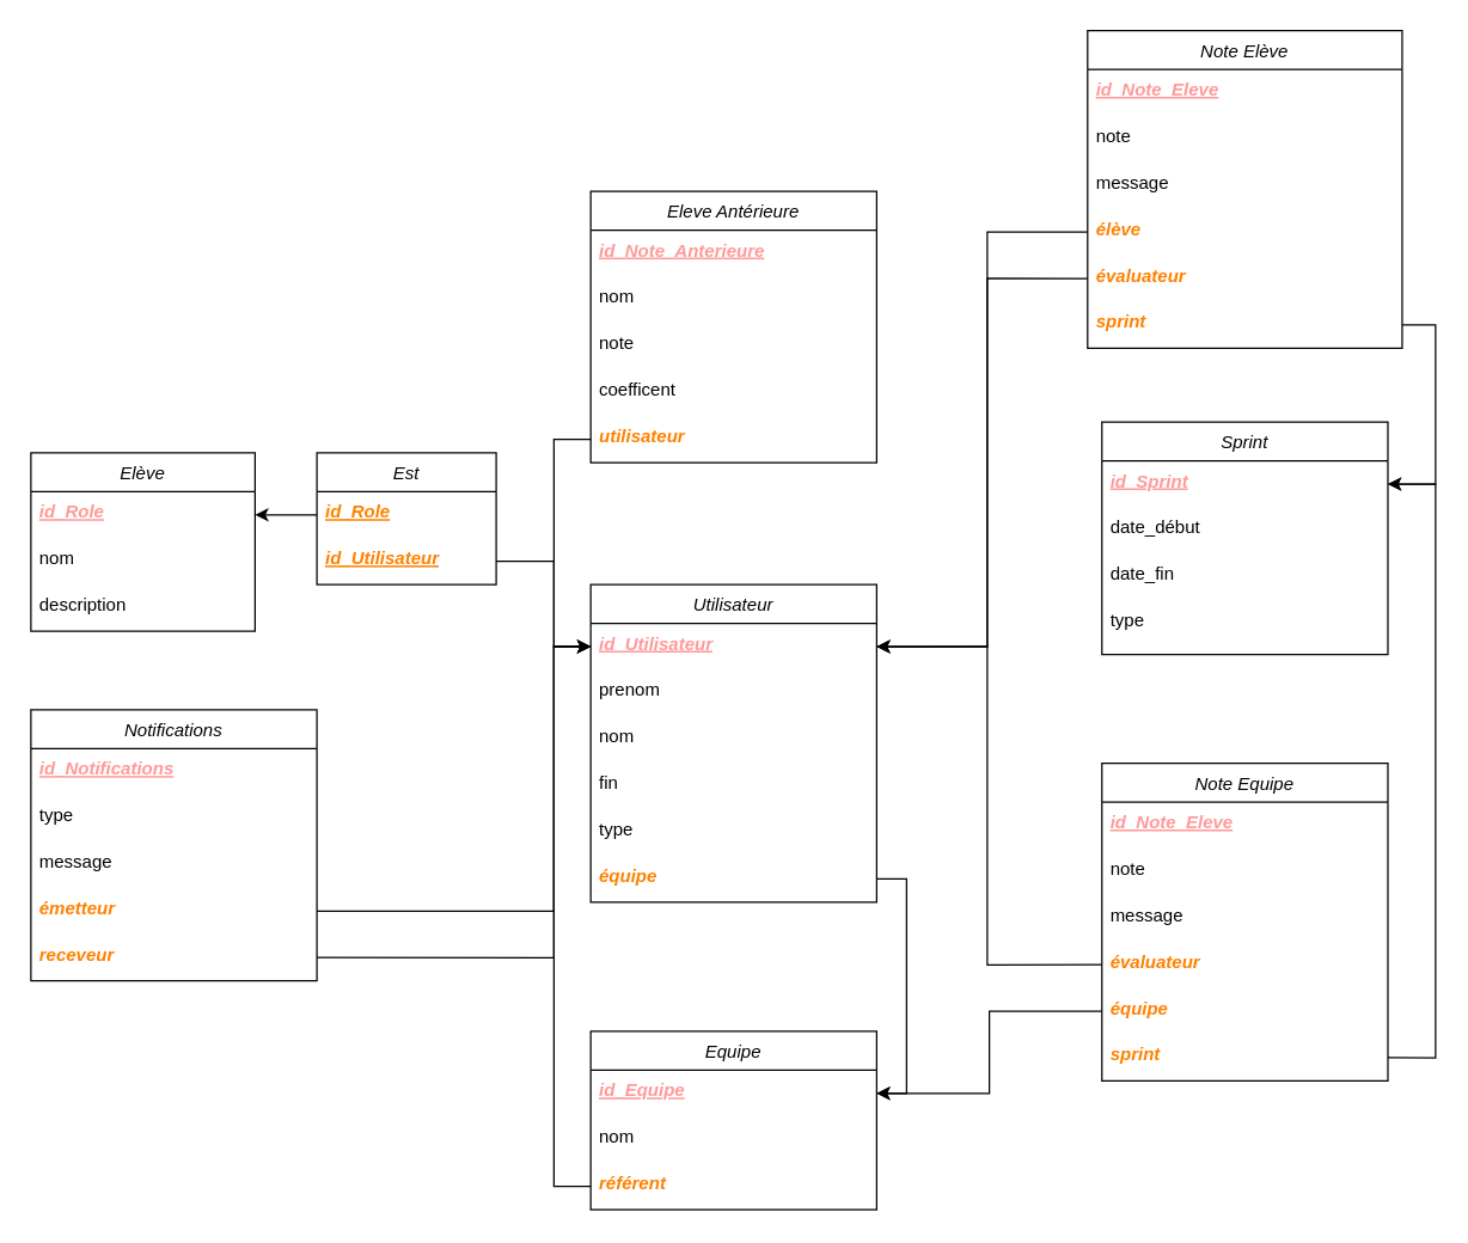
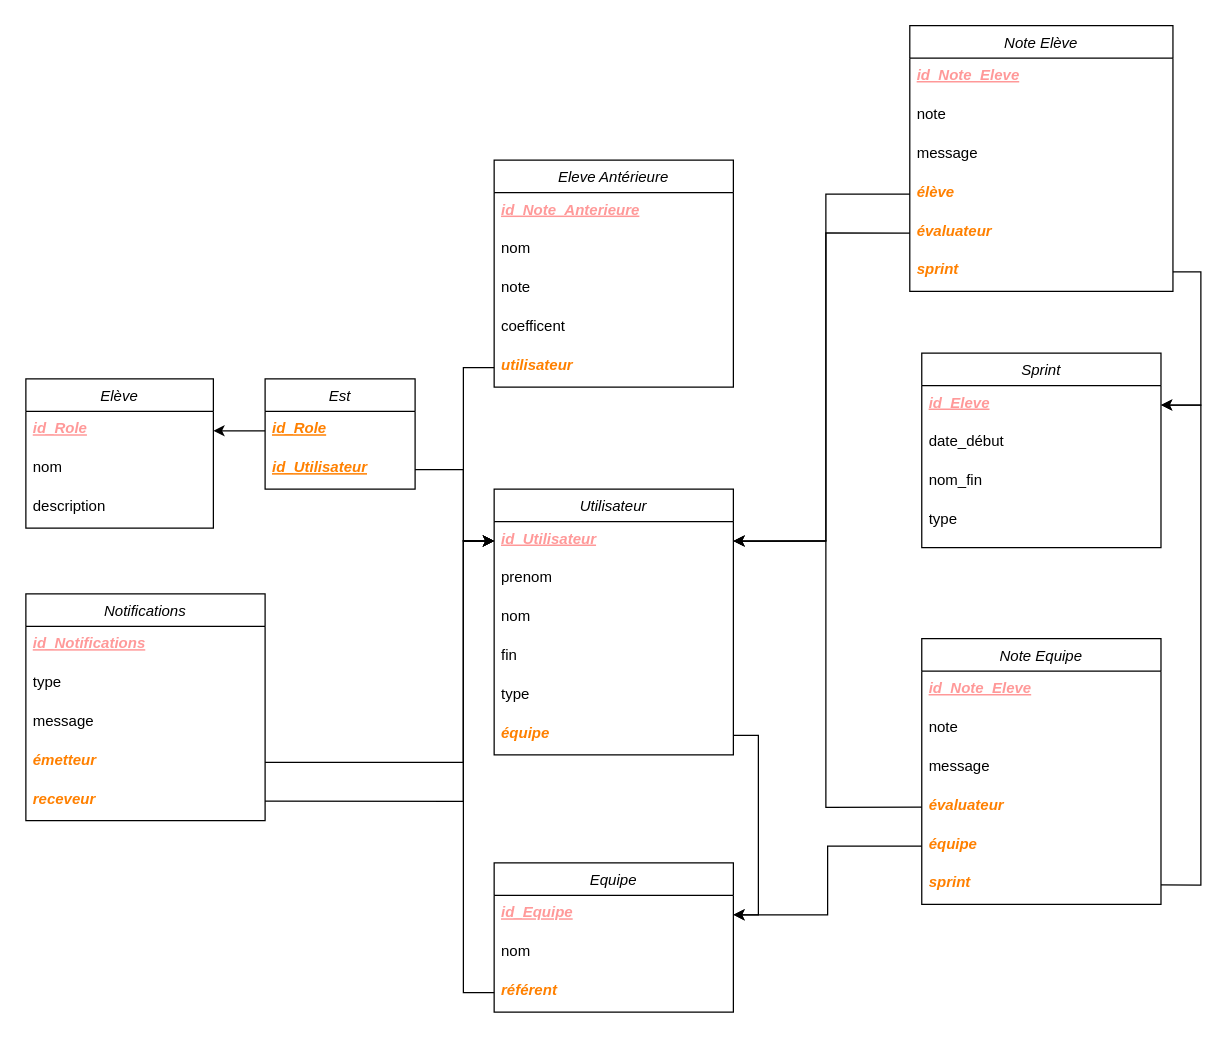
  <mxCell id="0" />
  <mxCell id="1" parent="0" />
  <mxCell id="2" value="" style="group" vertex="1" connectable="0" parent="1"><mxGeometry x="20" y="20" width="940" height="789.128" as="geometry" /></mxCell>
  <mxCell id="3" value="Utilisateur" style="swimlane;fontStyle=2;align=center;verticalAlign=top;childLayout=stackLayout;horizontal=1;startSize=26;horizontalStack=0;resizeParent=1;resizeLast=0;collapsible=1;marginBottom=0;rounded=0;shadow=0;strokeWidth=1;" parent="2" vertex="1"><mxGeometry x="374.621" y="370.8" width="191.379" height="212.596" as="geometry"><mxRectangle x="230" y="140" width="160" height="26" as="alternateBounds" /></mxGeometry></mxCell>
  <mxCell id="4" value="id_Utilisateur" style="text;align=left;verticalAlign=top;spacingLeft=4;spacingRight=4;overflow=hidden;rotatable=0;points=[[0,0.5],[1,0.5]];portConstraint=eastwest;fontStyle=7;fontColor=#FF9999;" parent="3" vertex="1"><mxGeometry y="26" width="191.379" height="31.099" as="geometry" /></mxCell>
  <mxCell id="5" value="prenom" style="text;align=left;verticalAlign=top;spacingLeft=4;spacingRight=4;overflow=hidden;rotatable=0;points=[[0,0.5],[1,0.5]];portConstraint=eastwest;rounded=0;shadow=0;html=0;" parent="3" vertex="1"><mxGeometry y="57.099" width="191.379" height="31.099" as="geometry" /></mxCell>
  <mxCell id="6" value="nom" style="text;align=left;verticalAlign=top;spacingLeft=4;spacingRight=4;overflow=hidden;rotatable=0;points=[[0,0.5],[1,0.5]];portConstraint=eastwest;rounded=0;shadow=0;html=0;" parent="3" vertex="1"><mxGeometry y="88.199" width="191.379" height="31.099" as="geometry" /></mxCell>
  <mxCell id="7" value="fin" style="text;align=left;verticalAlign=top;spacingLeft=4;spacingRight=4;overflow=hidden;rotatable=0;points=[[0,0.5],[1,0.5]];portConstraint=eastwest;rounded=0;shadow=0;html=0;" parent="3" vertex="1"><mxGeometry y="119.298" width="191.379" height="31.099" as="geometry" /></mxCell>
  <mxCell id="8" value="type" style="text;align=left;verticalAlign=top;spacingLeft=4;spacingRight=4;overflow=hidden;rotatable=0;points=[[0,0.5],[1,0.5]];portConstraint=eastwest;rounded=0;shadow=0;html=0;" parent="3" vertex="1"><mxGeometry y="150.397" width="191.379" height="31.099" as="geometry" /></mxCell>
  <mxCell id="9" value="équipe" style="text;align=left;verticalAlign=top;spacingLeft=4;spacingRight=4;overflow=hidden;rotatable=0;points=[[0,0.5],[1,0.5]];portConstraint=eastwest;rounded=0;shadow=0;html=0;fontStyle=3;fontColor=#FF8000;" vertex="1" parent="3"><mxGeometry y="181.497" width="191.379" height="31.099" as="geometry" /></mxCell>
  <mxCell id="10" value="Eleve Antérieure" style="swimlane;fontStyle=2;align=center;verticalAlign=top;childLayout=stackLayout;horizontal=1;startSize=26;horizontalStack=0;resizeParent=1;resizeLast=0;collapsible=1;marginBottom=0;rounded=0;shadow=0;strokeWidth=1;" parent="2" vertex="1"><mxGeometry x="374.621" y="107.652" width="191.379" height="181.497" as="geometry"><mxRectangle x="550" y="140" width="160" height="26" as="alternateBounds" /></mxGeometry></mxCell>
  <mxCell id="11" value="id_Note_Anterieure" style="text;align=left;verticalAlign=top;spacingLeft=4;spacingRight=4;overflow=hidden;rotatable=0;points=[[0,0.5],[1,0.5]];portConstraint=eastwest;fontStyle=7;fontColor=#FF9999;" parent="10" vertex="1"><mxGeometry y="26" width="191.379" height="31.099" as="geometry" /></mxCell>
  <mxCell id="12" value="nom" style="text;align=left;verticalAlign=top;spacingLeft=4;spacingRight=4;overflow=hidden;rotatable=0;points=[[0,0.5],[1,0.5]];portConstraint=eastwest;rounded=0;shadow=0;html=0;" parent="10" vertex="1"><mxGeometry y="57.099" width="191.379" height="31.099" as="geometry" /></mxCell>
  <mxCell id="13" value="note" style="text;align=left;verticalAlign=top;spacingLeft=4;spacingRight=4;overflow=hidden;rotatable=0;points=[[0,0.5],[1,0.5]];portConstraint=eastwest;rounded=0;shadow=0;html=0;" parent="10" vertex="1"><mxGeometry y="88.199" width="191.379" height="31.099" as="geometry" /></mxCell>
  <mxCell id="14" value="coefficent" style="text;align=left;verticalAlign=top;spacingLeft=4;spacingRight=4;overflow=hidden;rotatable=0;points=[[0,0.5],[1,0.5]];portConstraint=eastwest;rounded=0;shadow=0;html=0;" parent="10" vertex="1"><mxGeometry y="119.298" width="191.379" height="31.099" as="geometry" /></mxCell>
  <mxCell id="15" value="utilisateur" style="text;align=left;verticalAlign=top;spacingLeft=4;spacingRight=4;overflow=hidden;rotatable=0;points=[[0,0.5],[1,0.5]];portConstraint=eastwest;rounded=0;shadow=0;html=0;fontStyle=3;fontColor=#FF8000;" vertex="1" parent="10"><mxGeometry y="150.397" width="191.379" height="31.099" as="geometry" /></mxCell>
  <mxCell id="16" value="Elève" style="swimlane;fontStyle=2;align=center;verticalAlign=top;childLayout=stackLayout;horizontal=1;startSize=26;horizontalStack=0;resizeParent=1;resizeLast=0;collapsible=1;marginBottom=0;rounded=0;shadow=0;strokeWidth=1;" parent="2" vertex="1"><mxGeometry y="282.6" width="150" height="119.298" as="geometry"><mxRectangle x="230" y="140" width="160" height="26" as="alternateBounds" /></mxGeometry></mxCell>
  <mxCell id="17" value="id_Role" style="text;align=left;verticalAlign=top;spacingLeft=4;spacingRight=4;overflow=hidden;rotatable=0;points=[[0,0.5],[1,0.5]];portConstraint=eastwest;fontStyle=7;fontColor=#FF9999;" parent="16" vertex="1"><mxGeometry y="26" width="150" height="31.099" as="geometry" /></mxCell>
  <mxCell id="18" value="nom" style="text;align=left;verticalAlign=top;spacingLeft=4;spacingRight=4;overflow=hidden;rotatable=0;points=[[0,0.5],[1,0.5]];portConstraint=eastwest;rounded=0;shadow=0;html=0;" parent="16" vertex="1"><mxGeometry y="57.099" width="150" height="31.099" as="geometry" /></mxCell>
  <mxCell id="19" value="description" style="text;align=left;verticalAlign=top;spacingLeft=4;spacingRight=4;overflow=hidden;rotatable=0;points=[[0,0.5],[1,0.5]];portConstraint=eastwest;rounded=0;shadow=0;html=0;" parent="16" vertex="1"><mxGeometry y="88.199" width="150" height="31.099" as="geometry" /></mxCell>
  <mxCell id="20" value="Equipe" style="swimlane;fontStyle=2;align=center;verticalAlign=top;childLayout=stackLayout;horizontal=1;startSize=26;horizontalStack=0;resizeParent=1;resizeLast=0;collapsible=1;marginBottom=0;rounded=0;shadow=0;strokeWidth=1;" parent="2" vertex="1"><mxGeometry x="374.62" y="669.83" width="191.38" height="119.298" as="geometry"><mxRectangle x="230" y="140" width="160" height="26" as="alternateBounds" /></mxGeometry></mxCell>
  <mxCell id="21" value="id_Equipe" style="text;align=left;verticalAlign=top;spacingLeft=4;spacingRight=4;overflow=hidden;rotatable=0;points=[[0,0.5],[1,0.5]];portConstraint=eastwest;fontStyle=7;fontColor=#FF9999;" parent="20" vertex="1"><mxGeometry y="26" width="191.38" height="31.099" as="geometry" /></mxCell>
  <mxCell id="22" value="nom" style="text;align=left;verticalAlign=top;spacingLeft=4;spacingRight=4;overflow=hidden;rotatable=0;points=[[0,0.5],[1,0.5]];portConstraint=eastwest;rounded=0;shadow=0;html=0;" parent="20" vertex="1"><mxGeometry y="57.099" width="191.38" height="31.099" as="geometry" /></mxCell>
  <mxCell id="23" value="référent" style="text;align=left;verticalAlign=top;spacingLeft=4;spacingRight=4;overflow=hidden;rotatable=0;points=[[0,0.5],[1,0.5]];portConstraint=eastwest;rounded=0;shadow=0;html=0;fontStyle=3;fontColor=#FF8000;" vertex="1" parent="20"><mxGeometry y="88.199" width="191.38" height="31.099" as="geometry" /></mxCell>
  <mxCell id="24" value="Notifications" style="swimlane;fontStyle=2;align=center;verticalAlign=top;childLayout=stackLayout;horizontal=1;startSize=26;horizontalStack=0;resizeParent=1;resizeLast=0;collapsible=1;marginBottom=0;rounded=0;shadow=0;strokeWidth=1;" parent="2" vertex="1"><mxGeometry y="454.529" width="191.379" height="181.497" as="geometry"><mxRectangle x="230" y="140" width="160" height="26" as="alternateBounds" /></mxGeometry></mxCell>
  <mxCell id="25" value="id_Notifications" style="text;align=left;verticalAlign=top;spacingLeft=4;spacingRight=4;overflow=hidden;rotatable=0;points=[[0,0.5],[1,0.5]];portConstraint=eastwest;fontStyle=7;fontColor=#FF9999;" parent="24" vertex="1"><mxGeometry y="26" width="191.379" height="31.099" as="geometry" /></mxCell>
  <mxCell id="26" value="type" style="text;align=left;verticalAlign=top;spacingLeft=4;spacingRight=4;overflow=hidden;rotatable=0;points=[[0,0.5],[1,0.5]];portConstraint=eastwest;rounded=0;shadow=0;html=0;" parent="24" vertex="1"><mxGeometry y="57.099" width="191.379" height="31.099" as="geometry" /></mxCell>
  <mxCell id="27" value="message" style="text;align=left;verticalAlign=top;spacingLeft=4;spacingRight=4;overflow=hidden;rotatable=0;points=[[0,0.5],[1,0.5]];portConstraint=eastwest;rounded=0;shadow=0;html=0;" parent="24" vertex="1"><mxGeometry y="88.199" width="191.379" height="31.099" as="geometry" /></mxCell>
  <mxCell id="28" value="émetteur" style="text;align=left;verticalAlign=top;spacingLeft=4;spacingRight=4;overflow=hidden;rotatable=0;points=[[0,0.5],[1,0.5]];portConstraint=eastwest;rounded=0;shadow=0;html=0;fontStyle=3;fontColor=#FF8000;" vertex="1" parent="24"><mxGeometry y="119.298" width="191.379" height="31.099" as="geometry" /></mxCell>
  <mxCell id="29" value="receveur" style="text;align=left;verticalAlign=top;spacingLeft=4;spacingRight=4;overflow=hidden;rotatable=0;points=[[0,0.5],[1,0.5]];portConstraint=eastwest;rounded=0;shadow=0;html=0;fontStyle=3;fontColor=#FF8000;" vertex="1" parent="24"><mxGeometry y="150.397" width="191.379" height="31.099" as="geometry" /></mxCell>
  <mxCell id="30" value="Note Elève" style="swimlane;fontStyle=2;align=center;verticalAlign=top;childLayout=stackLayout;horizontal=1;startSize=26;horizontalStack=0;resizeParent=1;resizeLast=0;collapsible=1;marginBottom=0;rounded=0;shadow=0;strokeWidth=1;" parent="2" vertex="1"><mxGeometry x="707.143" width="210.517" height="212.596" as="geometry"><mxRectangle x="230" y="140" width="160" height="26" as="alternateBounds" /></mxGeometry></mxCell>
  <mxCell id="31" value="id_Note_Eleve" style="text;align=left;verticalAlign=top;spacingLeft=4;spacingRight=4;overflow=hidden;rotatable=0;points=[[0,0.5],[1,0.5]];portConstraint=eastwest;fontStyle=7;fontColor=#FF9999;" parent="30" vertex="1"><mxGeometry y="26" width="210.517" height="31.099" as="geometry" /></mxCell>
  <mxCell id="32" value="note" style="text;align=left;verticalAlign=top;spacingLeft=4;spacingRight=4;overflow=hidden;rotatable=0;points=[[0,0.5],[1,0.5]];portConstraint=eastwest;rounded=0;shadow=0;html=0;" parent="30" vertex="1"><mxGeometry y="57.099" width="210.517" height="31.099" as="geometry" /></mxCell>
  <mxCell id="33" value="message" style="text;align=left;verticalAlign=top;spacingLeft=4;spacingRight=4;overflow=hidden;rotatable=0;points=[[0,0.5],[1,0.5]];portConstraint=eastwest;rounded=0;shadow=0;html=0;" parent="30" vertex="1"><mxGeometry y="88.199" width="210.517" height="31.099" as="geometry" /></mxCell>
  <mxCell id="34" value="élève" style="text;align=left;verticalAlign=top;spacingLeft=4;spacingRight=4;overflow=hidden;rotatable=0;points=[[0,0.5],[1,0.5]];portConstraint=eastwest;rounded=0;shadow=0;html=0;fontStyle=3;fontColor=#FF8000;" vertex="1" parent="30"><mxGeometry y="119.298" width="210.517" height="31.099" as="geometry" /></mxCell>
  <mxCell id="35" value="évaluateur" style="text;align=left;verticalAlign=top;spacingLeft=4;spacingRight=4;overflow=hidden;rotatable=0;points=[[0,0.5],[1,0.5]];portConstraint=eastwest;rounded=0;shadow=0;html=0;fontStyle=3;fontColor=#FF8000;" vertex="1" parent="30"><mxGeometry y="150.397" width="210.517" height="31.099" as="geometry" /></mxCell>
  <mxCell id="36" value="sprint" style="text;align=left;verticalAlign=top;spacingLeft=4;spacingRight=4;overflow=hidden;rotatable=0;points=[[0,0.5],[1,0.5]];portConstraint=eastwest;rounded=0;shadow=0;html=0;fontStyle=3;fontColor=#FF8000;" vertex="1" parent="30"><mxGeometry y="181.497" width="210.517" height="31.099" as="geometry" /></mxCell>
  <mxCell id="37" value="Sprint" style="swimlane;fontStyle=2;align=center;verticalAlign=top;childLayout=stackLayout;horizontal=1;startSize=26;horizontalStack=0;resizeParent=1;resizeLast=0;collapsible=1;marginBottom=0;rounded=0;shadow=0;strokeWidth=1;" parent="2" vertex="1"><mxGeometry x="716.712" y="262.004" width="191.379" height="155.497" as="geometry"><mxRectangle x="230" y="140" width="160" height="26" as="alternateBounds" /></mxGeometry></mxCell>
- <mxCell id="38" value="id_Sprint" style="text;align=left;verticalAlign=top;spacingLeft=4;spacingRight=4;overflow=hidden;rotatable=0;points=[[0,0.5],[1,0.5]];portConstraint=eastwest;fontStyle=7;fontColor=#FF9999;" parent="37" vertex="1"><mxGeometry y="26" width="191.379" height="31.099" as="geometry" /></mxCell>
+ <mxCell id="38" value="id_Eleve" style="text;align=left;verticalAlign=top;spacingLeft=4;spacingRight=4;overflow=hidden;rotatable=0;points=[[0,0.5],[1,0.5]];portConstraint=eastwest;fontStyle=7;fontColor=#FF9999;" parent="37" vertex="1"><mxGeometry y="26" width="191.379" height="31.099" as="geometry" /></mxCell>
  <mxCell id="39" value="date_début" style="text;align=left;verticalAlign=top;spacingLeft=4;spacingRight=4;overflow=hidden;rotatable=0;points=[[0,0.5],[1,0.5]];portConstraint=eastwest;rounded=0;shadow=0;html=0;" parent="37" vertex="1"><mxGeometry y="57.099" width="191.379" height="31.099" as="geometry" /></mxCell>
- <mxCell id="40" value="date_fin" style="text;align=left;verticalAlign=top;spacingLeft=4;spacingRight=4;overflow=hidden;rotatable=0;points=[[0,0.5],[1,0.5]];portConstraint=eastwest;rounded=0;shadow=0;html=0;" parent="37" vertex="1"><mxGeometry y="88.199" width="191.379" height="31.099" as="geometry" /></mxCell>
+ <mxCell id="40" value="nom_fin" style="text;align=left;verticalAlign=top;spacingLeft=4;spacingRight=4;overflow=hidden;rotatable=0;points=[[0,0.5],[1,0.5]];portConstraint=eastwest;rounded=0;shadow=0;html=0;" parent="37" vertex="1"><mxGeometry y="88.199" width="191.379" height="31.099" as="geometry" /></mxCell>
  <mxCell id="41" value="type" style="text;align=left;verticalAlign=top;spacingLeft=4;spacingRight=4;overflow=hidden;rotatable=0;points=[[0,0.5],[1,0.5]];portConstraint=eastwest;rounded=0;shadow=0;html=0;" parent="37" vertex="1"><mxGeometry y="119.298" width="191.379" height="31.099" as="geometry" /></mxCell>
  <mxCell id="42" value="Note Equipe" style="swimlane;fontStyle=2;align=center;verticalAlign=top;childLayout=stackLayout;horizontal=1;startSize=26;horizontalStack=0;resizeParent=1;resizeLast=0;collapsible=1;marginBottom=0;rounded=0;shadow=0;strokeWidth=1;" parent="2" vertex="1"><mxGeometry x="716.712" y="490.413" width="191.379" height="212.596" as="geometry"><mxRectangle x="230" y="140" width="160" height="26" as="alternateBounds" /></mxGeometry></mxCell>
  <mxCell id="43" value="id_Note_Eleve" style="text;align=left;verticalAlign=top;spacingLeft=4;spacingRight=4;overflow=hidden;rotatable=0;points=[[0,0.5],[1,0.5]];portConstraint=eastwest;fontStyle=7;fontColor=#FF9999;" parent="42" vertex="1"><mxGeometry y="26" width="191.379" height="31.099" as="geometry" /></mxCell>
  <mxCell id="44" value="note" style="text;align=left;verticalAlign=top;spacingLeft=4;spacingRight=4;overflow=hidden;rotatable=0;points=[[0,0.5],[1,0.5]];portConstraint=eastwest;rounded=0;shadow=0;html=0;" parent="42" vertex="1"><mxGeometry y="57.099" width="191.379" height="31.099" as="geometry" /></mxCell>
  <mxCell id="45" value="message" style="text;align=left;verticalAlign=top;spacingLeft=4;spacingRight=4;overflow=hidden;rotatable=0;points=[[0,0.5],[1,0.5]];portConstraint=eastwest;rounded=0;shadow=0;html=0;" parent="42" vertex="1"><mxGeometry y="88.199" width="191.379" height="31.099" as="geometry" /></mxCell>
  <mxCell id="46" value="évaluateur" style="text;align=left;verticalAlign=top;spacingLeft=4;spacingRight=4;overflow=hidden;rotatable=0;points=[[0,0.5],[1,0.5]];portConstraint=eastwest;rounded=0;shadow=0;html=0;fontStyle=3;fontColor=#FF8000;" vertex="1" parent="42"><mxGeometry y="119.298" width="191.379" height="31.099" as="geometry" /></mxCell>
  <mxCell id="47" value="équipe" style="text;align=left;verticalAlign=top;spacingLeft=4;spacingRight=4;overflow=hidden;rotatable=0;points=[[0,0.5],[1,0.5]];portConstraint=eastwest;rounded=0;shadow=0;html=0;fontStyle=3;fontColor=#FF8000;" vertex="1" parent="42"><mxGeometry y="150.397" width="191.379" height="31.099" as="geometry" /></mxCell>
  <mxCell id="48" value="sprint" style="text;align=left;verticalAlign=top;spacingLeft=4;spacingRight=4;overflow=hidden;rotatable=0;points=[[0,0.5],[1,0.5]];portConstraint=eastwest;rounded=0;shadow=0;html=0;fontStyle=3;fontColor=#FF8000;" vertex="1" parent="42"><mxGeometry y="181.497" width="191.379" height="31.099" as="geometry" /></mxCell>
  <mxCell id="49" value="Est" style="swimlane;fontStyle=2;align=center;verticalAlign=top;childLayout=stackLayout;horizontal=1;startSize=26;horizontalStack=0;resizeParent=1;resizeLast=0;collapsible=1;marginBottom=0;rounded=0;shadow=0;strokeWidth=1;" vertex="1" parent="2"><mxGeometry x="191.38" y="282.6" width="120" height="88.2" as="geometry"><mxRectangle x="230" y="140" width="160" height="26" as="alternateBounds" /></mxGeometry></mxCell>
  <mxCell id="50" value="id_Role" style="text;align=left;verticalAlign=top;spacingLeft=4;spacingRight=4;overflow=hidden;rotatable=0;points=[[0,0.5],[1,0.5]];portConstraint=eastwest;fontStyle=7;fontColor=#FF8000;" vertex="1" parent="49"><mxGeometry y="26" width="120" height="31.099" as="geometry" /></mxCell>
  <mxCell id="51" value="id_Utilisateur" style="text;align=left;verticalAlign=top;spacingLeft=4;spacingRight=4;overflow=hidden;rotatable=0;points=[[0,0.5],[1,0.5]];portConstraint=eastwest;fontStyle=7;fontColor=#FF8000;" vertex="1" parent="49"><mxGeometry y="57.099" width="120" height="31.099" as="geometry" /></mxCell>
  <mxCell id="52" style="edgeStyle=orthogonalEdgeStyle;rounded=0;orthogonalLoop=1;jettySize=auto;html=1;exitX=1;exitY=0.5;exitDx=0;exitDy=0;entryX=0;entryY=0.5;entryDx=0;entryDy=0;" edge="1" parent="2" source="51" target="4"><mxGeometry relative="1" as="geometry"><Array as="points"><mxPoint x="350" y="355" /><mxPoint x="350" y="412" /></Array></mxGeometry></mxCell>
  <mxCell id="53" style="edgeStyle=orthogonalEdgeStyle;rounded=0;orthogonalLoop=1;jettySize=auto;html=1;exitX=0;exitY=0.5;exitDx=0;exitDy=0;entryX=1;entryY=0.5;entryDx=0;entryDy=0;" edge="1" parent="2" source="50" target="17"><mxGeometry relative="1" as="geometry" /></mxCell>
  <mxCell id="54" style="edgeStyle=orthogonalEdgeStyle;rounded=0;orthogonalLoop=1;jettySize=auto;html=1;exitX=1;exitY=0.5;exitDx=0;exitDy=0;entryX=0;entryY=0.5;entryDx=0;entryDy=0;" edge="1" parent="2" source="28" target="4"><mxGeometry relative="1" as="geometry"><Array as="points"><mxPoint x="350" y="589" /><mxPoint x="350" y="412" /></Array></mxGeometry></mxCell>
  <mxCell id="55" style="edgeStyle=orthogonalEdgeStyle;rounded=0;orthogonalLoop=1;jettySize=auto;html=1;exitX=1;exitY=0.5;exitDx=0;exitDy=0;entryX=0;entryY=0.5;entryDx=0;entryDy=0;" edge="1" parent="2" source="29" target="4"><mxGeometry relative="1" as="geometry"><Array as="points"><mxPoint x="350" y="621" /><mxPoint x="350" y="412" /></Array></mxGeometry></mxCell>
  <mxCell id="56" style="edgeStyle=orthogonalEdgeStyle;rounded=0;orthogonalLoop=1;jettySize=auto;html=1;exitX=0;exitY=0.5;exitDx=0;exitDy=0;entryX=0;entryY=0.5;entryDx=0;entryDy=0;" edge="1" parent="2" source="15" target="4"><mxGeometry relative="1" as="geometry"><Array as="points"><mxPoint x="350" y="274" /><mxPoint x="350" y="412" /></Array></mxGeometry></mxCell>
  <mxCell id="57" style="edgeStyle=orthogonalEdgeStyle;rounded=0;orthogonalLoop=1;jettySize=auto;html=1;exitX=1;exitY=0.5;exitDx=0;exitDy=0;entryX=1;entryY=0.5;entryDx=0;entryDy=0;" edge="1" parent="2" source="9" target="21"><mxGeometry relative="1" as="geometry" /></mxCell>
  <mxCell id="58" style="edgeStyle=orthogonalEdgeStyle;rounded=0;orthogonalLoop=1;jettySize=auto;html=1;exitX=0;exitY=0.5;exitDx=0;exitDy=0;entryX=0;entryY=0.5;entryDx=0;entryDy=0;" edge="1" parent="2" source="23" target="4"><mxGeometry relative="1" as="geometry"><Array as="points"><mxPoint x="350" y="774" /><mxPoint x="350" y="412" /></Array></mxGeometry></mxCell>
  <mxCell id="59" style="edgeStyle=orthogonalEdgeStyle;rounded=0;orthogonalLoop=1;jettySize=auto;html=1;exitX=1;exitY=0.5;exitDx=0;exitDy=0;entryX=1;entryY=0.5;entryDx=0;entryDy=0;" edge="1" parent="2" source="36" target="38"><mxGeometry relative="1" as="geometry"><Array as="points"><mxPoint x="940" y="197" /><mxPoint x="940" y="304" /></Array></mxGeometry></mxCell>
  <mxCell id="60" style="edgeStyle=orthogonalEdgeStyle;rounded=0;orthogonalLoop=1;jettySize=auto;html=1;exitX=1;exitY=0.5;exitDx=0;exitDy=0;entryX=1;entryY=0.5;entryDx=0;entryDy=0;" edge="1" parent="2" source="48" target="38"><mxGeometry relative="1" as="geometry"><Array as="points"><mxPoint x="940" y="687" /><mxPoint x="940" y="304" /></Array></mxGeometry></mxCell>
  <mxCell id="61" style="edgeStyle=orthogonalEdgeStyle;rounded=0;orthogonalLoop=1;jettySize=auto;html=1;exitX=0;exitY=0.5;exitDx=0;exitDy=0;entryX=1;entryY=0.5;entryDx=0;entryDy=0;" edge="1" parent="2" source="34" target="4"><mxGeometry relative="1" as="geometry"><Array as="points"><mxPoint x="640" y="135" /><mxPoint x="640" y="412" /></Array></mxGeometry></mxCell>
  <mxCell id="62" style="edgeStyle=orthogonalEdgeStyle;rounded=0;orthogonalLoop=1;jettySize=auto;html=1;exitX=0;exitY=0.5;exitDx=0;exitDy=0;entryX=1;entryY=0.5;entryDx=0;entryDy=0;" edge="1" parent="2" source="35" target="4"><mxGeometry relative="1" as="geometry"><Array as="points"><mxPoint x="640" y="166" /><mxPoint x="640" y="412" /></Array></mxGeometry></mxCell>
  <mxCell id="63" style="edgeStyle=orthogonalEdgeStyle;rounded=0;orthogonalLoop=1;jettySize=auto;html=1;exitX=0;exitY=0.5;exitDx=0;exitDy=0;entryX=1;entryY=0.5;entryDx=0;entryDy=0;" edge="1" parent="2" source="47" target="21"><mxGeometry relative="1" as="geometry" /></mxCell>
  <mxCell id="64" style="edgeStyle=orthogonalEdgeStyle;rounded=0;orthogonalLoop=1;jettySize=auto;html=1;exitX=0;exitY=0.5;exitDx=0;exitDy=0;entryX=1;entryY=0.5;entryDx=0;entryDy=0;" edge="1" parent="2" source="46" target="4"><mxGeometry relative="1" as="geometry"><Array as="points"><mxPoint x="640" y="625" /><mxPoint x="640" y="412" /></Array></mxGeometry></mxCell>
